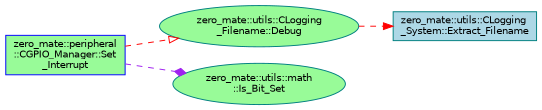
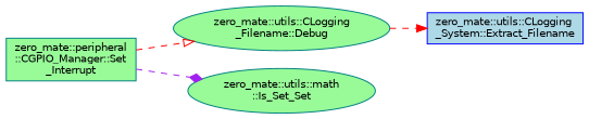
  digraph {
    rankdir=LR
    node [color=blue fillcolor=palegreen fontname=Helvetica fontsize=10 shape=box style=filled]
    edge [color=red fontname=Helvetica fontsize=10 labelfontname=Helvetica labelfontsize=10 style=dashed]
-   n1 [fontcolor=black height=0.2 label="zero_mate::peripheral\l::CGPIO_Manager::Set\l_Interrupt" width=0.4]
+   n1 [color=teal fontcolor=black height=0.2 label="zero_mate::peripheral\l::CGPIO_Manager::Set\l_Interrupt" width=0.4]
    n2 [color=teal height=0.2 label="zero_mate::utils::CLogging\l_Filename::Debug" shape=ellipse width=0.4]
-   n3 [color=teal height=0.2 label="zero_mate::utils::math\l::Is_Bit_Set" shape=ellipse width=0.4]
-   n4 [color=teal fillcolor=lightblue height=0.2 label="zero_mate::utils::CLogging\l_System::Extract_Filename" width=0.4]
+   n3 [color=teal height=0.2 label="zero_mate::utils::math\l::Is_Set_Set" shape=ellipse width=0.4]
+   n4 [fillcolor=lightblue height=0.2 label="zero_mate::utils::CLogging\l_System::Extract_Filename" width=0.4]
    n1 -> n2 [arrowhead=onormal]
    n1 -> n3 [arrowhead=diamond color=purple]
    n2 -> n4 [arrowhead=normal]
  }
